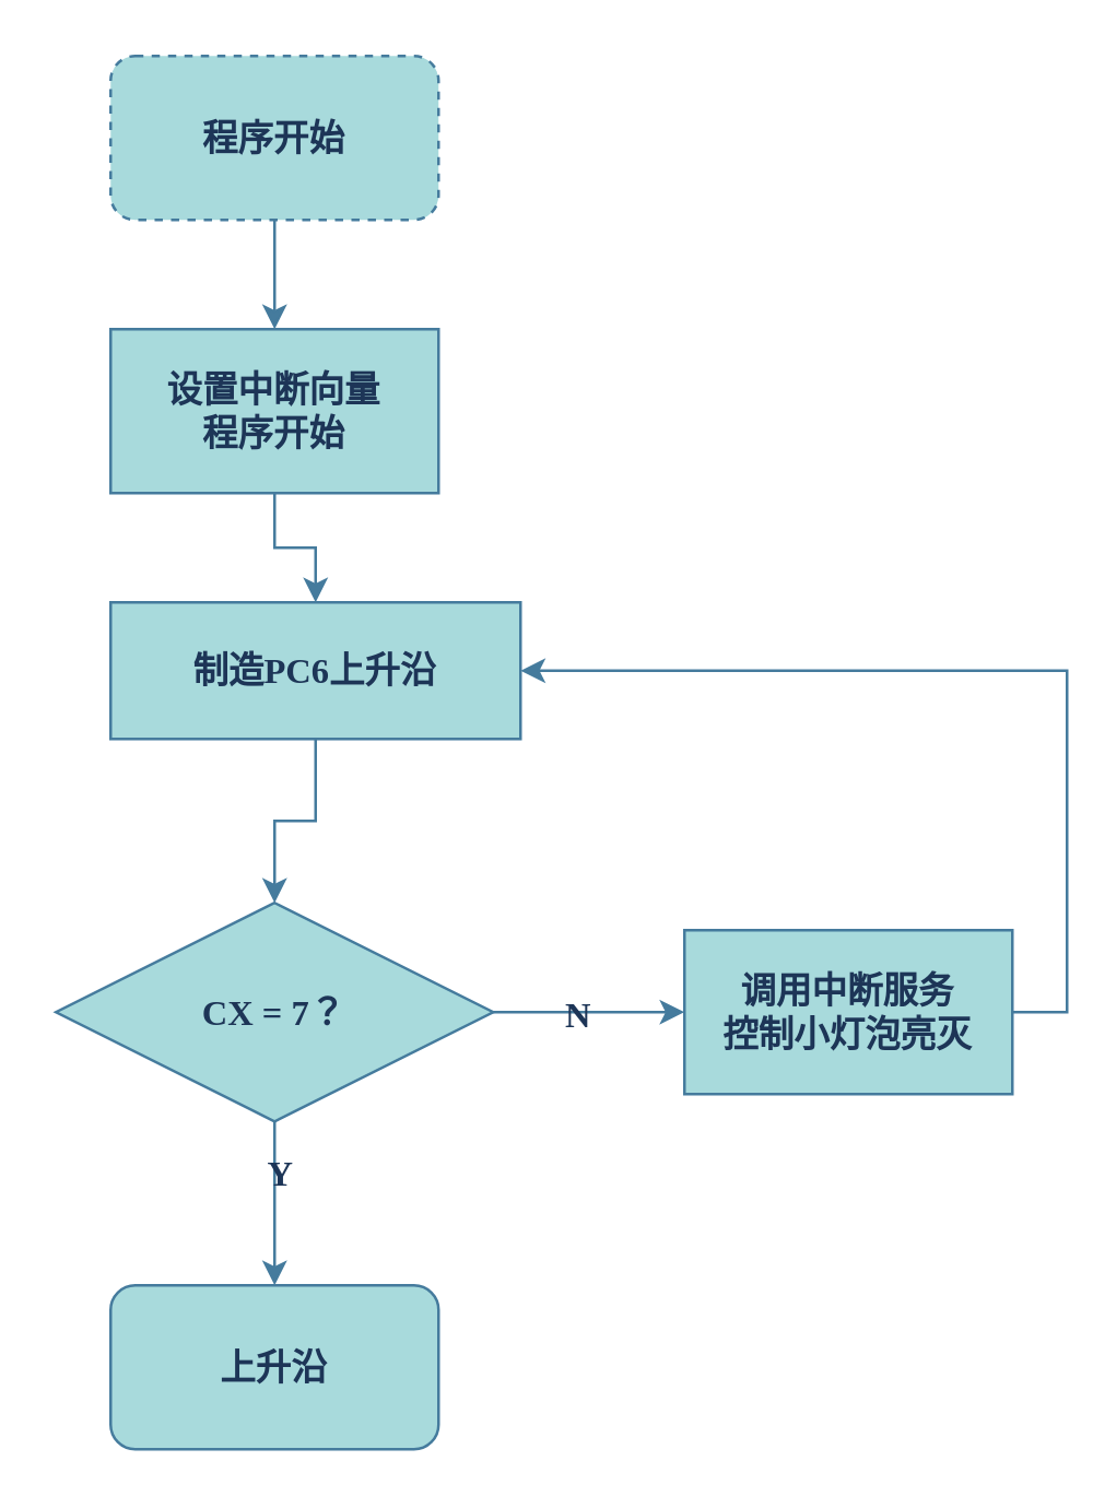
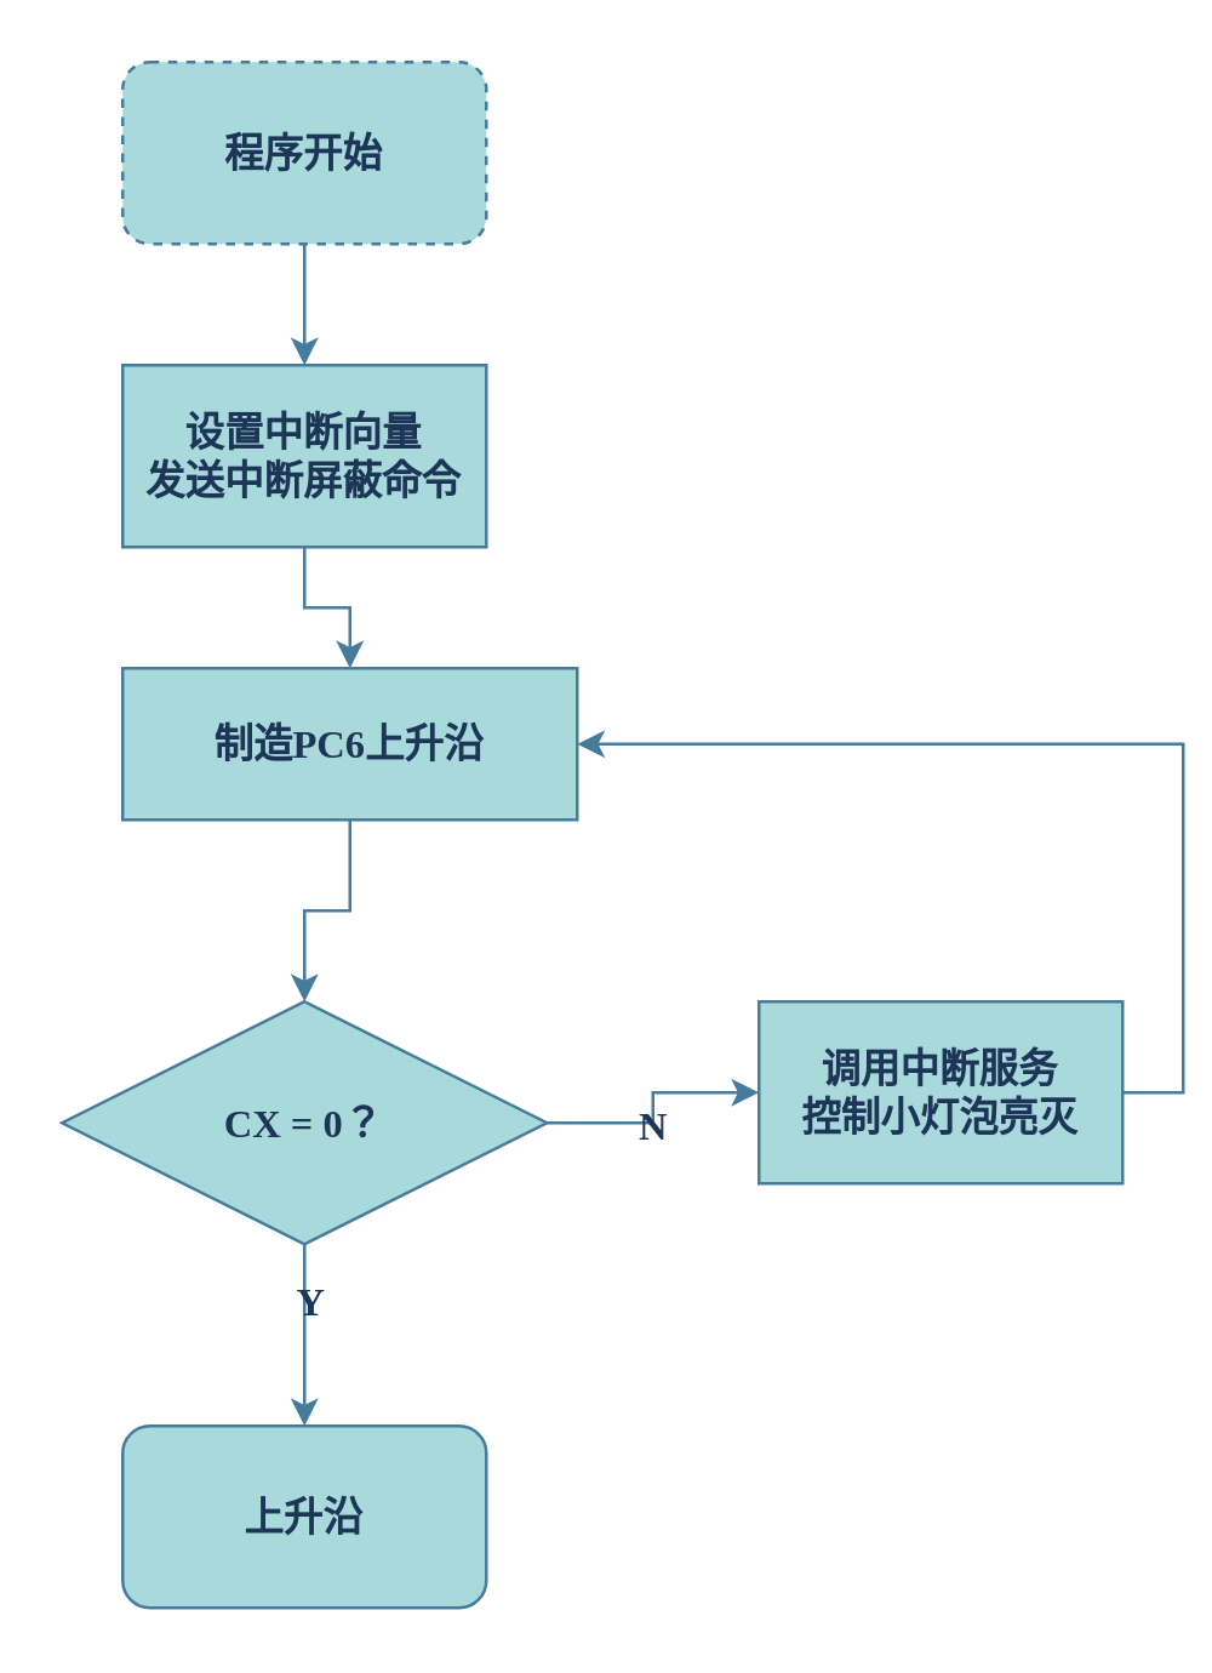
  <mxCell id="0" />
  <mxCell id="1" parent="0" />
  <mxCell id="2" style="edgeStyle=orthogonalEdgeStyle;rounded=0;orthogonalLoop=1;jettySize=auto;html=1;exitX=0.5;exitY=1;exitDx=0;exitDy=0;entryX=0.5;entryY=0;entryDx=0;entryDy=0;fontFamily=Times New Roman;fontStyle=1;fontSize=13;labelBackgroundColor=none;strokeColor=#457B9D;fontColor=default;" edge="1" parent="1" source="3" target="5"><mxGeometry relative="1" as="geometry" /></mxCell>
  <mxCell id="3" value="程序开始" style="rounded=1;whiteSpace=wrap;html=1;fontFamily=Times New Roman;fontStyle=1;fontSize=13;labelBackgroundColor=none;fillColor=#A8DADC;strokeColor=#457B9D;fontColor=#1D3557;dashed=1;" vertex="1" parent="1"><mxGeometry x="40" y="20" width="120" height="60" as="geometry" /></mxCell>
  <mxCell id="4" style="edgeStyle=orthogonalEdgeStyle;rounded=0;orthogonalLoop=1;jettySize=auto;html=1;exitX=0.5;exitY=1;exitDx=0;exitDy=0;entryX=0.5;entryY=0;entryDx=0;entryDy=0;fontFamily=Times New Roman;fontStyle=1;fontSize=13;labelBackgroundColor=none;strokeColor=#457B9D;fontColor=default;" edge="1" parent="1" source="5" target="7"><mxGeometry relative="1" as="geometry" /></mxCell>
- <mxCell id="5" value="设置中断向量&lt;br style=&quot;font-size: 13px;&quot;&gt;程序开始" style="rounded=0;whiteSpace=wrap;html=1;fontFamily=Times New Roman;fontStyle=1;fontSize=13;labelBackgroundColor=none;fillColor=#A8DADC;strokeColor=#457B9D;fontColor=#1D3557;" vertex="1" parent="1"><mxGeometry x="40" y="120" width="120" height="60" as="geometry" /></mxCell>
+ <mxCell id="5" value="设置中断向量&lt;br style=&quot;font-size: 13px;&quot;&gt;发送中断屏蔽命令" style="rounded=0;whiteSpace=wrap;html=1;fontFamily=Times New Roman;fontStyle=1;fontSize=13;labelBackgroundColor=none;fillColor=#A8DADC;strokeColor=#457B9D;fontColor=#1D3557;" vertex="1" parent="1"><mxGeometry x="40" y="120" width="120" height="60" as="geometry" /></mxCell>
  <mxCell id="6" style="edgeStyle=orthogonalEdgeStyle;rounded=0;orthogonalLoop=1;jettySize=auto;html=1;exitX=0.5;exitY=1;exitDx=0;exitDy=0;entryX=0.5;entryY=0;entryDx=0;entryDy=0;fontFamily=Times New Roman;fontStyle=1;fontSize=13;labelBackgroundColor=none;strokeColor=#457B9D;fontColor=default;" edge="1" parent="1" source="7" target="12"><mxGeometry relative="1" as="geometry" /></mxCell>
  <mxCell id="7" value="制造PC6上升沿" style="rounded=0;whiteSpace=wrap;html=1;fontFamily=Times New Roman;fontStyle=1;fontSize=13;labelBackgroundColor=none;fillColor=#A8DADC;strokeColor=#457B9D;fontColor=#1D3557;" vertex="1" parent="1"><mxGeometry x="40" y="220" width="150" height="50" as="geometry" /></mxCell>
  <mxCell id="8" style="edgeStyle=orthogonalEdgeStyle;rounded=0;orthogonalLoop=1;jettySize=auto;html=1;entryX=0.5;entryY=0;entryDx=0;entryDy=0;fontFamily=Times New Roman;fontStyle=1;fontSize=13;labelBackgroundColor=none;strokeColor=#457B9D;fontColor=default;" edge="1" parent="1" source="12" target="13"><mxGeometry relative="1" as="geometry" /></mxCell>
  <mxCell id="9" value="Y" style="edgeLabel;html=1;align=center;verticalAlign=middle;resizable=0;points=[];fontFamily=Times New Roman;fontStyle=1;fontSize=13;labelBackgroundColor=none;fontColor=#1D3557;" vertex="1" connectable="0" parent="8"><mxGeometry x="-0.4" y="1" relative="1" as="geometry"><mxPoint as="offset" /></mxGeometry></mxCell>
  <mxCell id="10" style="edgeStyle=orthogonalEdgeStyle;rounded=0;orthogonalLoop=1;jettySize=auto;html=1;entryX=0;entryY=0.5;entryDx=0;entryDy=0;fontFamily=Times New Roman;fontStyle=1;fontSize=13;labelBackgroundColor=none;strokeColor=#457B9D;fontColor=default;" edge="1" parent="1" source="12" target="15"><mxGeometry relative="1" as="geometry" /></mxCell>
  <mxCell id="11" value="N" style="edgeLabel;html=1;align=center;verticalAlign=middle;resizable=0;points=[];fontFamily=Times New Roman;fontStyle=1;fontSize=13;labelBackgroundColor=none;fontColor=#1D3557;" vertex="1" connectable="0" parent="10"><mxGeometry x="-0.143" relative="1" as="geometry"><mxPoint as="offset" /></mxGeometry></mxCell>
- <mxCell id="12" value="CX = 7？" style="rhombus;whiteSpace=wrap;html=1;fontFamily=Times New Roman;fontStyle=1;fontSize=13;labelBackgroundColor=none;fillColor=#A8DADC;strokeColor=#457B9D;fontColor=#1D3557;" vertex="1" parent="1"><mxGeometry x="20" y="330" width="160" height="80" as="geometry" /></mxCell>
+ <mxCell id="12" value="CX = 0？" style="rhombus;whiteSpace=wrap;html=1;fontFamily=Times New Roman;fontStyle=1;fontSize=13;labelBackgroundColor=none;fillColor=#A8DADC;strokeColor=#457B9D;fontColor=#1D3557;" vertex="1" parent="1"><mxGeometry x="20" y="330" width="160" height="80" as="geometry" /></mxCell>
  <mxCell id="13" value="上升沿" style="rounded=1;whiteSpace=wrap;html=1;fontFamily=Times New Roman;fontStyle=1;fontSize=13;labelBackgroundColor=none;fillColor=#A8DADC;strokeColor=#457B9D;fontColor=#1D3557;" vertex="1" parent="1"><mxGeometry x="40" y="470" width="120" height="60" as="geometry" /></mxCell>
  <mxCell id="14" style="edgeStyle=orthogonalEdgeStyle;rounded=0;orthogonalLoop=1;jettySize=auto;html=1;exitX=1;exitY=0.5;exitDx=0;exitDy=0;entryX=1;entryY=0.5;entryDx=0;entryDy=0;fontFamily=Times New Roman;fontStyle=1;fontSize=13;labelBackgroundColor=none;strokeColor=#457B9D;fontColor=default;" edge="1" parent="1" source="15" target="7"><mxGeometry relative="1" as="geometry" /></mxCell>
- <mxCell id="15" value="调用中断服务&lt;br style=&quot;font-size: 13px;&quot;&gt;控制小灯泡亮灭" style="rounded=0;whiteSpace=wrap;html=1;fontFamily=Times New Roman;fontStyle=1;fontSize=13;labelBackgroundColor=none;fillColor=#A8DADC;strokeColor=#457B9D;fontColor=#1D3557;" vertex="1" parent="1"><mxGeometry x="250" y="340" width="120" height="60" as="geometry" /></mxCell>
+ <mxCell id="15" value="调用中断服务&lt;br style=&quot;font-size: 13px;&quot;&gt;控制小灯泡亮灭" style="rounded=0;whiteSpace=wrap;html=1;fontFamily=Times New Roman;fontStyle=1;fontSize=13;labelBackgroundColor=none;fillColor=#A8DADC;strokeColor=#457B9D;fontColor=#1D3557;" vertex="1" parent="1"><mxGeometry x="250" y="330" width="120" height="60" as="geometry" /></mxCell>
